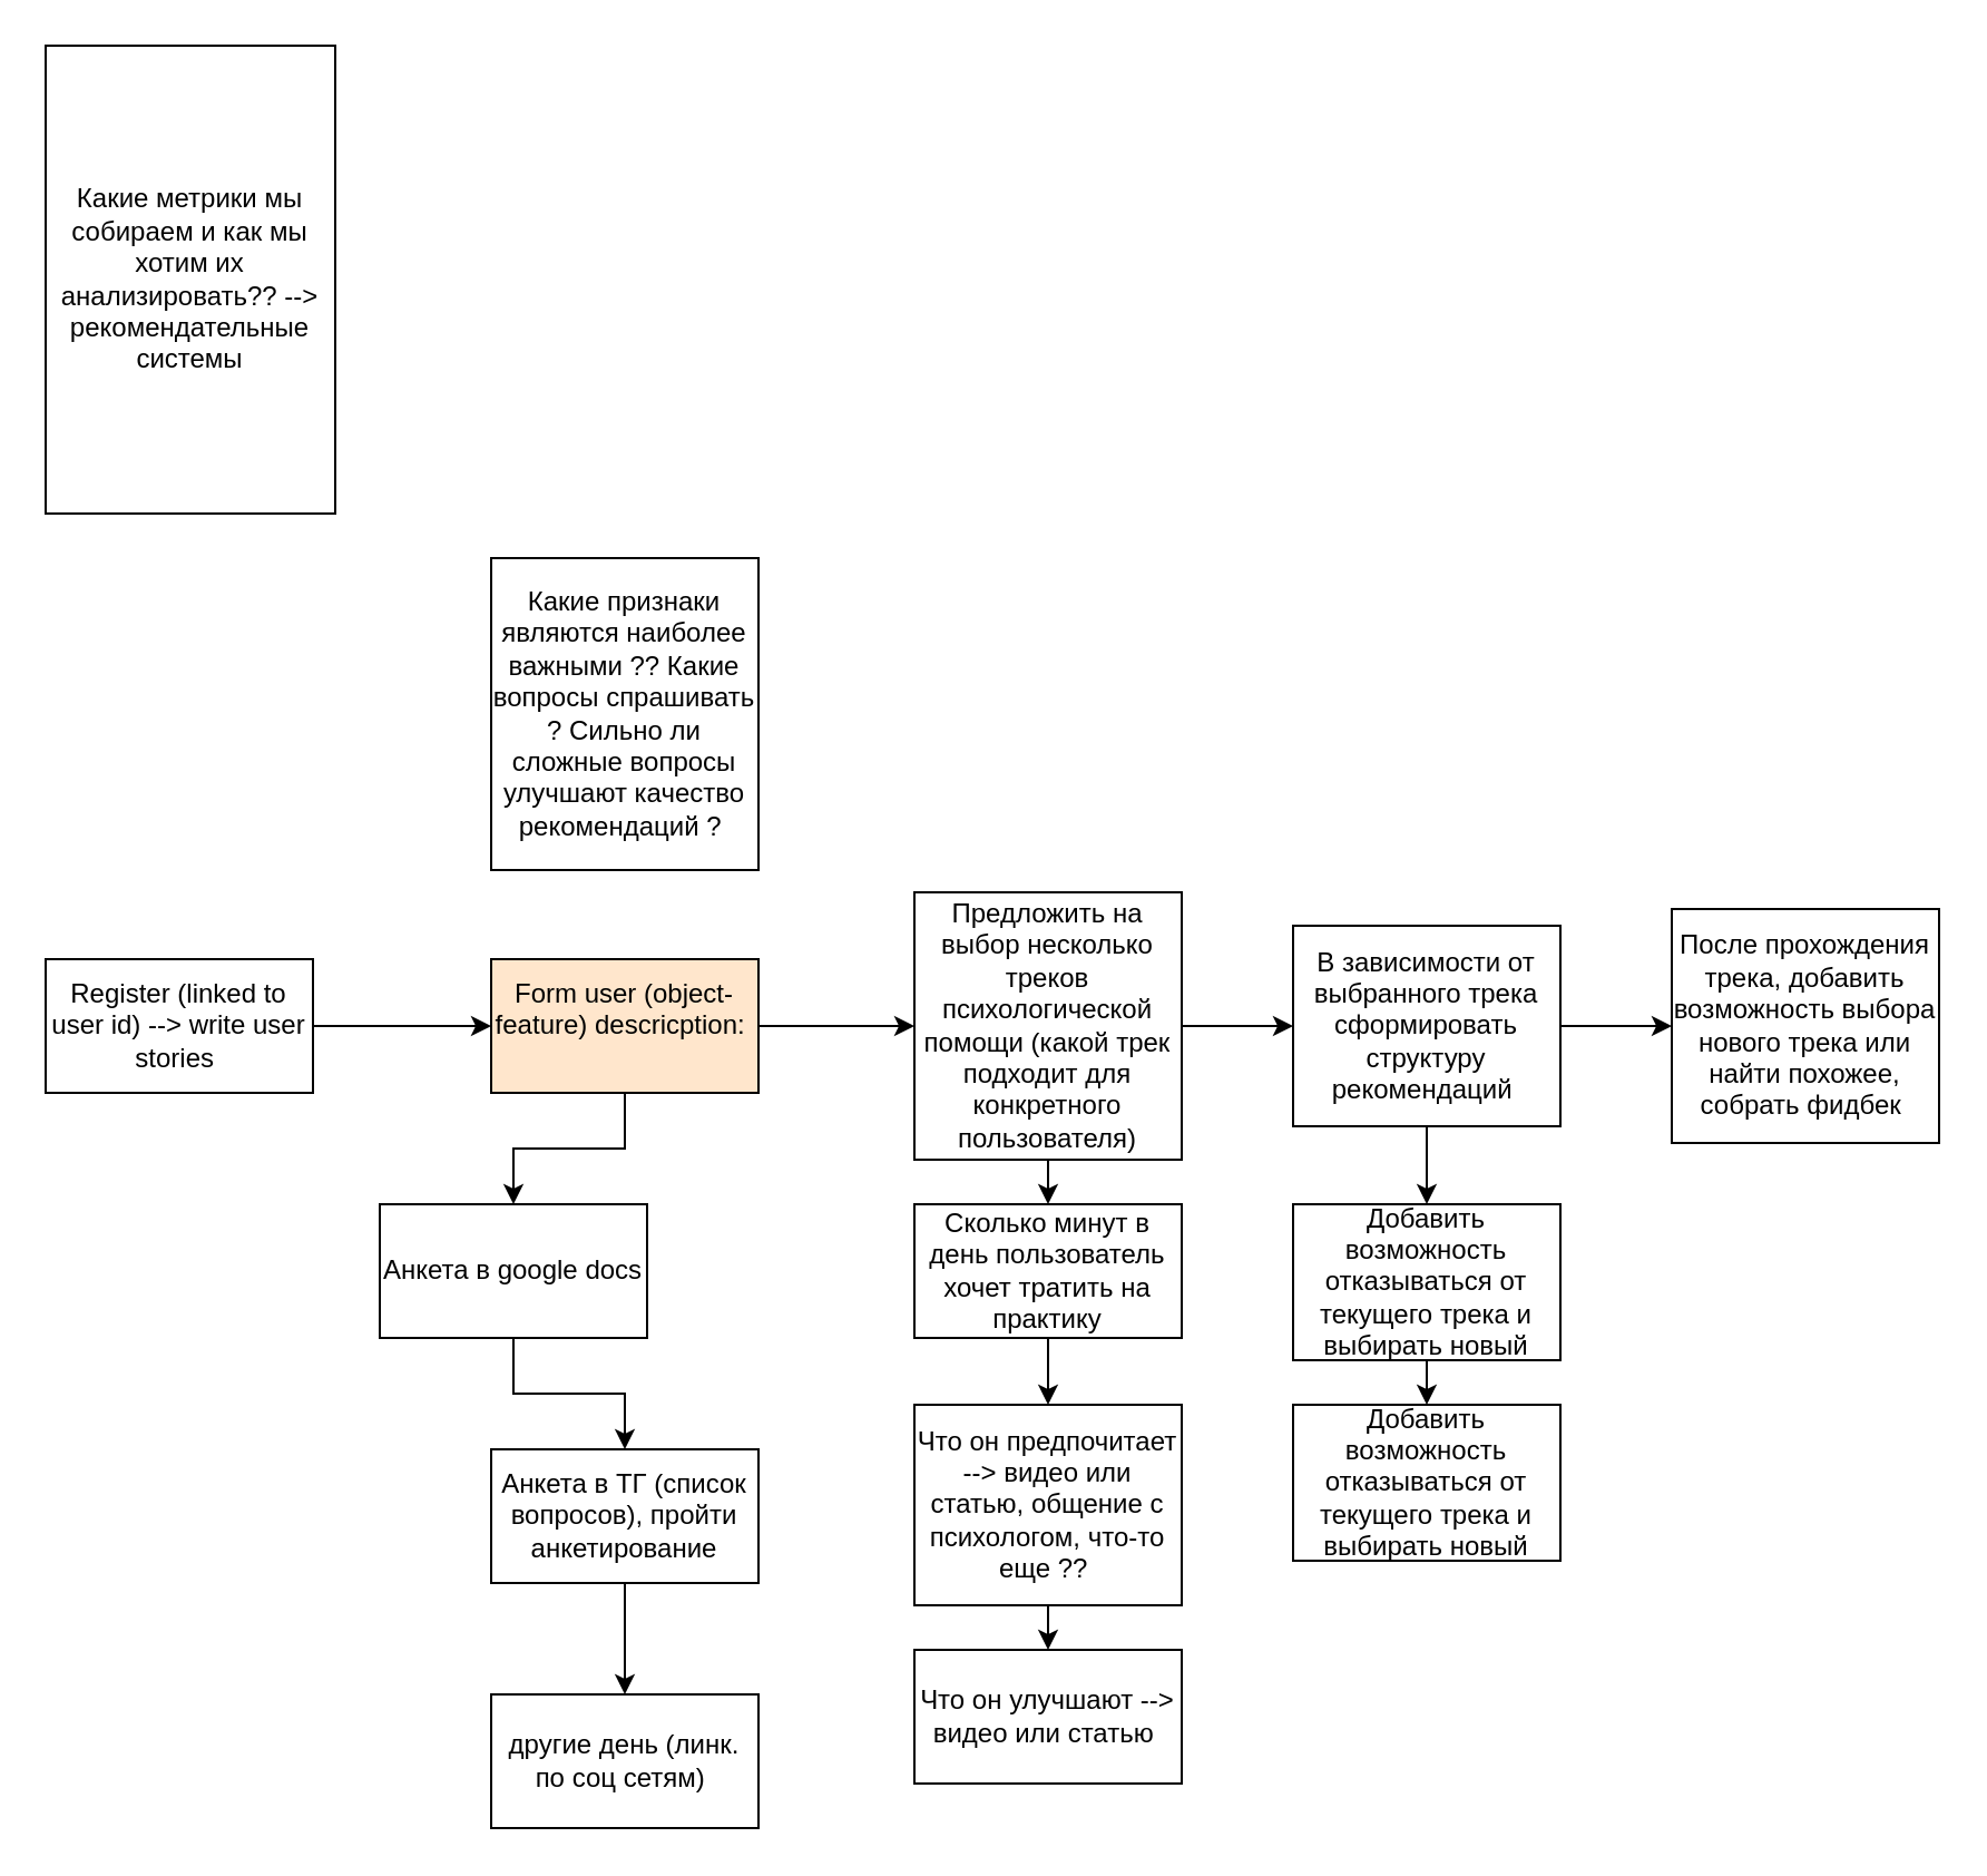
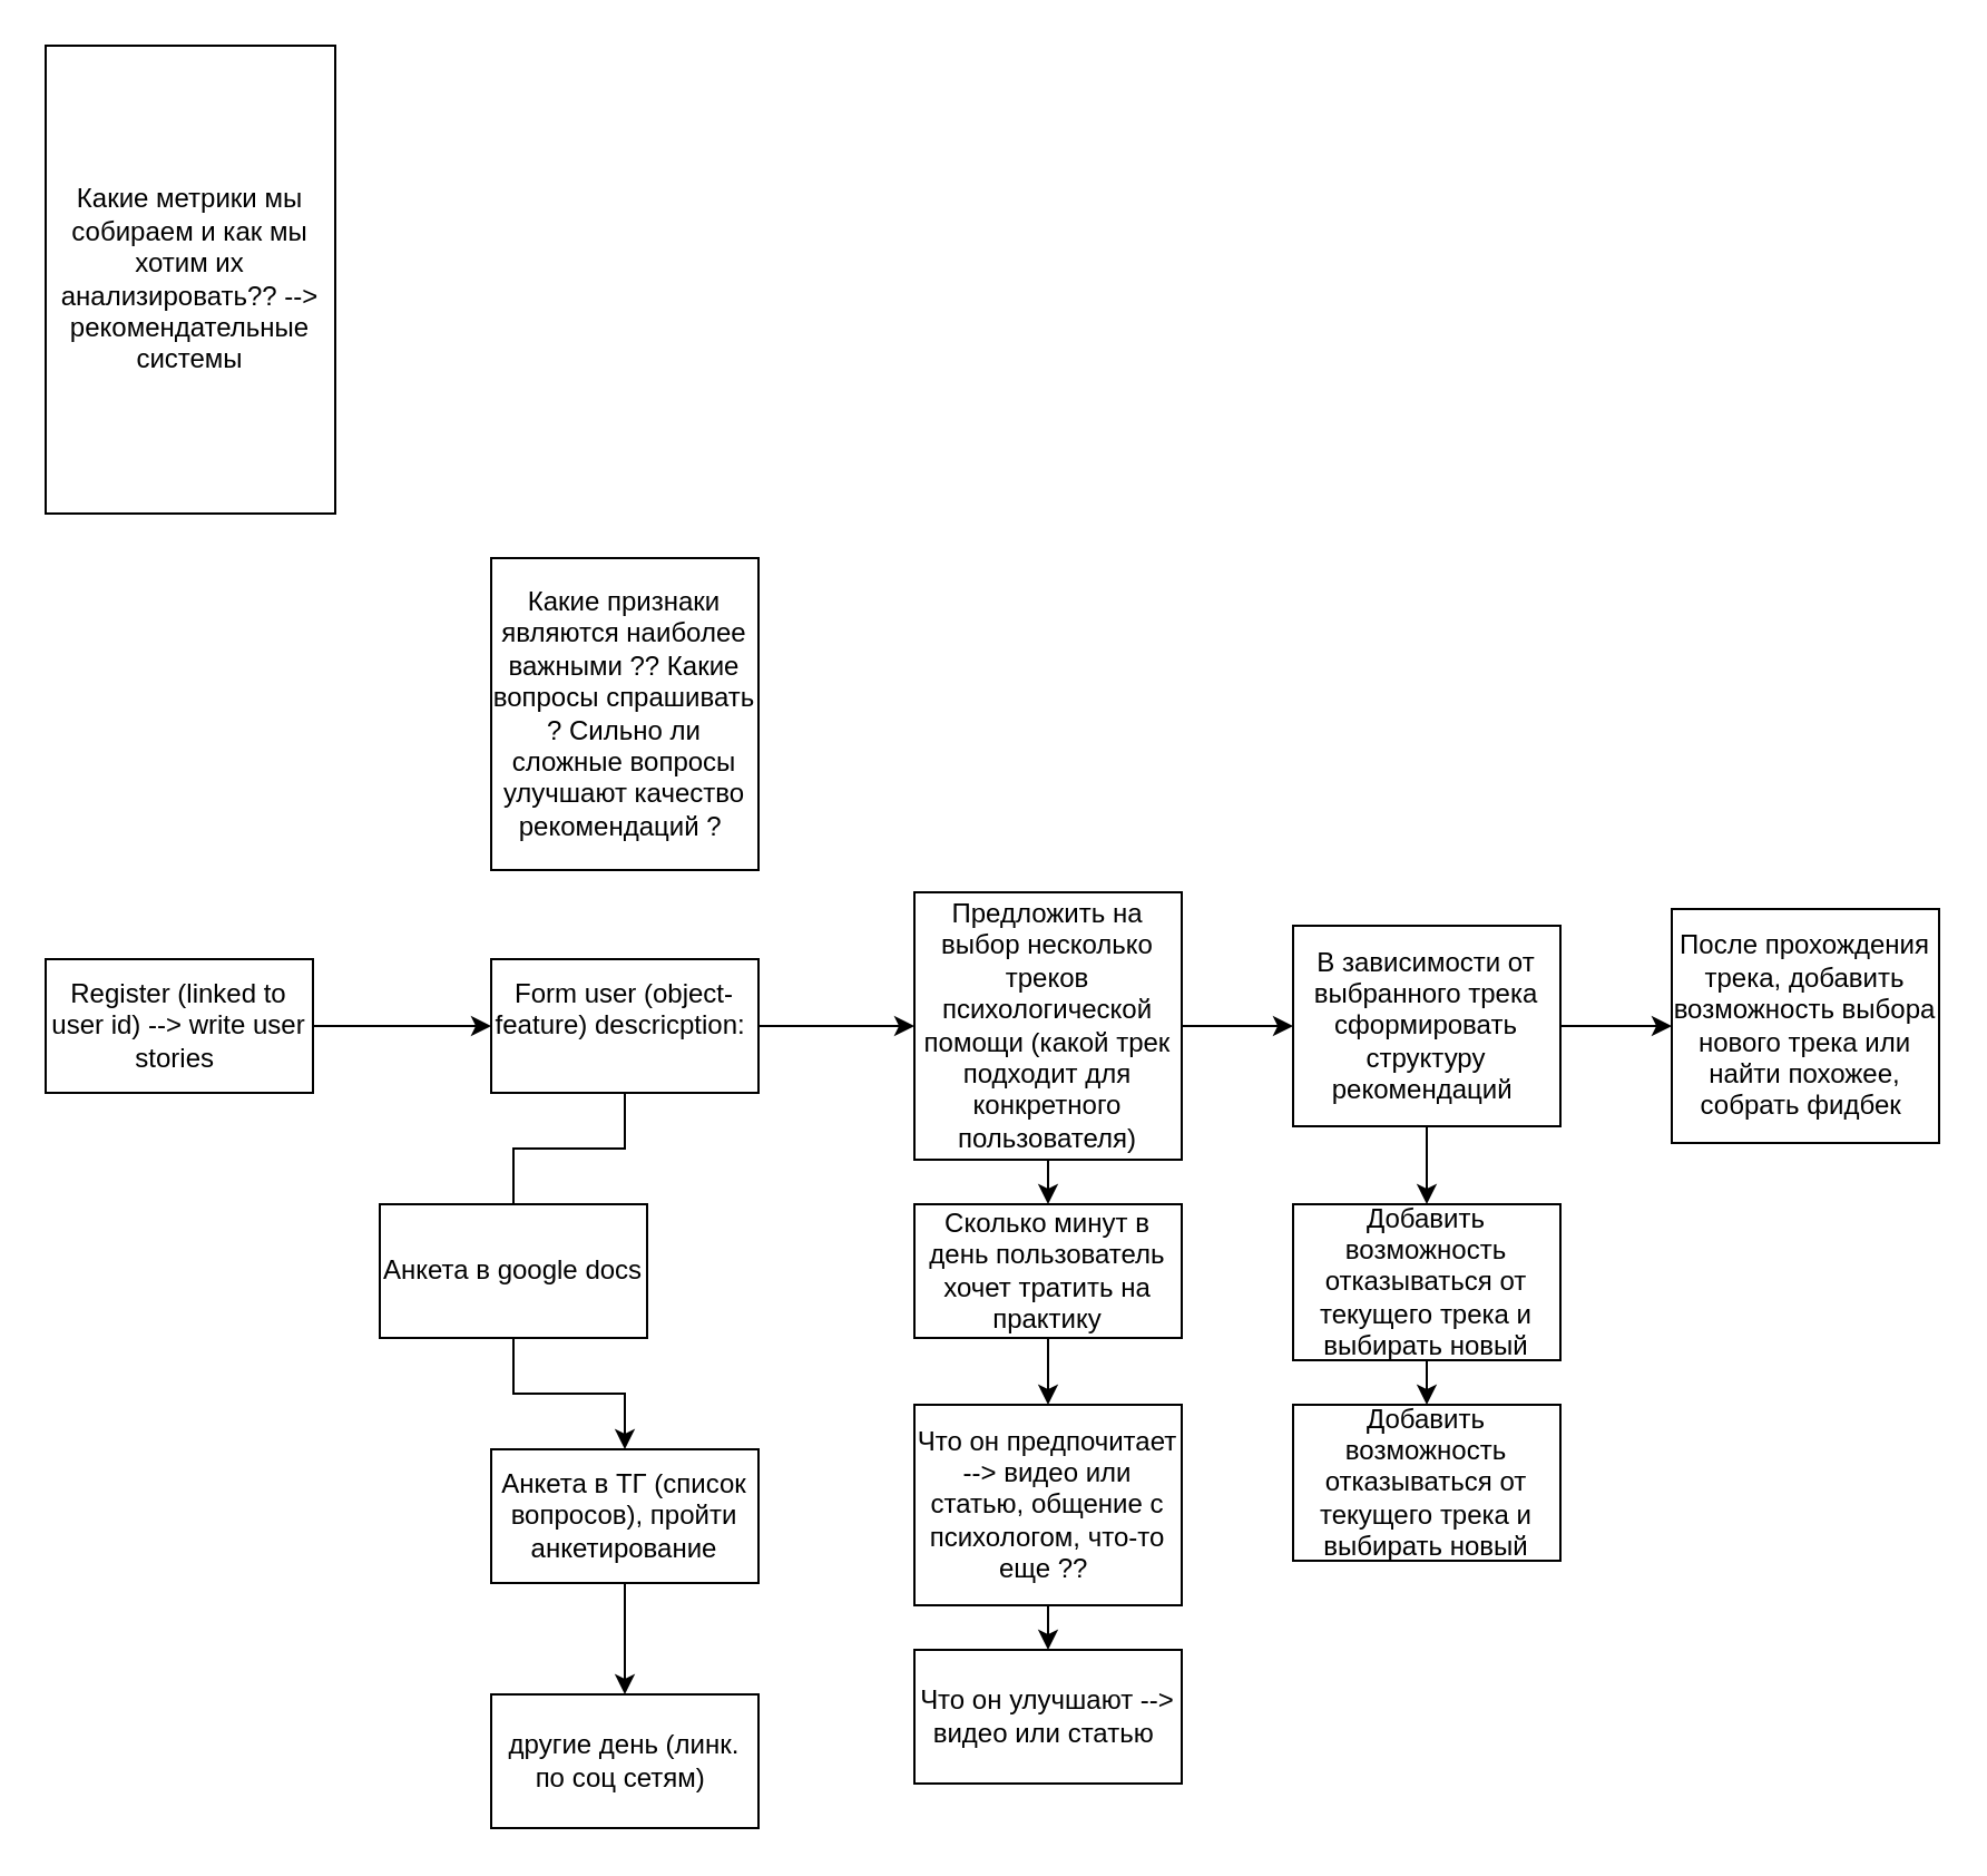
  <mxCell id="0" />
  <mxCell id="1" parent="0" />
  <mxCell id="2" style="edgeStyle=orthogonalEdgeStyle;rounded=0;orthogonalLoop=1;jettySize=auto;html=1;entryX=0;entryY=0.5;entryDx=0;entryDy=0;" edge="1" parent="1" source="3" target="6"><mxGeometry relative="1" as="geometry" /></mxCell>
  <mxCell id="3" value="Register (linked to user id) --&amp;gt; write user stories&amp;nbsp;" style="rounded=0;whiteSpace=wrap;html=1;" vertex="1" parent="1"><mxGeometry x="20" y="430" width="120" height="60" as="geometry" /></mxCell>
- <mxCell id="4" style="edgeStyle=orthogonalEdgeStyle;rounded=0;orthogonalLoop=1;jettySize=auto;html=1;exitX=0.5;exitY=1;exitDx=0;exitDy=0;entryX=0.5;entryY=0;entryDx=0;entryDy=0;" edge="1" parent="1" source="6" target="11"><mxGeometry relative="1" as="geometry" /></mxCell>
+ <mxCell id="4" style="edgeStyle=orthogonalEdgeStyle;rounded=0;orthogonalLoop=1;jettySize=auto;html=1;exitX=0.5;exitY=1;exitDx=0;exitDy=0;entryX=0.5;entryY=0;entryDx=0;entryDy=0;endArrow=none;" edge="1" parent="1" source="6" target="11"><mxGeometry relative="1" as="geometry" /></mxCell>
  <mxCell id="5" style="edgeStyle=orthogonalEdgeStyle;rounded=0;orthogonalLoop=1;jettySize=auto;html=1;entryX=0;entryY=0.5;entryDx=0;entryDy=0;" edge="1" parent="1" source="6" target="9"><mxGeometry relative="1" as="geometry" /></mxCell>
- <mxCell id="6" value="Form user (object-feature) descricption:&amp;nbsp;&lt;br&gt;&amp;nbsp;" style="rounded=0;whiteSpace=wrap;html=1;fillColor=#ffe6cc;" vertex="1" parent="1"><mxGeometry x="220" y="430" width="120" height="60" as="geometry" /></mxCell>
+ <mxCell id="6" value="Form user (object-feature) descricption:&amp;nbsp;&lt;br&gt;&amp;nbsp;" style="rounded=0;whiteSpace=wrap;html=1;" vertex="1" parent="1"><mxGeometry x="220" y="430" width="120" height="60" as="geometry" /></mxCell>
  <mxCell id="7" style="edgeStyle=orthogonalEdgeStyle;rounded=0;orthogonalLoop=1;jettySize=auto;html=1;exitX=1;exitY=0.5;exitDx=0;exitDy=0;entryX=0;entryY=0.5;entryDx=0;entryDy=0;" edge="1" parent="1" source="9" target="18"><mxGeometry relative="1" as="geometry" /></mxCell>
  <mxCell id="8" style="edgeStyle=orthogonalEdgeStyle;rounded=0;orthogonalLoop=1;jettySize=auto;html=1;exitX=0.5;exitY=1;exitDx=0;exitDy=0;entryX=0.5;entryY=0;entryDx=0;entryDy=0;" edge="1" parent="1" source="9" target="20"><mxGeometry relative="1" as="geometry" /></mxCell>
  <mxCell id="9" value="Предложить на выбор несколько треков психологической помощи (какой трек подходит для конкретного пользователя)" style="rounded=0;whiteSpace=wrap;html=1;" vertex="1" parent="1"><mxGeometry x="410" y="400" width="120" height="120" as="geometry" /></mxCell>
  <mxCell id="10" value="" style="edgeStyle=orthogonalEdgeStyle;rounded=0;orthogonalLoop=1;jettySize=auto;html=1;" edge="1" parent="1" source="11" target="13"><mxGeometry relative="1" as="geometry" /></mxCell>
  <mxCell id="11" value="Анкета в google docs" style="rounded=0;whiteSpace=wrap;html=1;" vertex="1" parent="1"><mxGeometry x="170" y="540" width="120" height="60" as="geometry" /></mxCell>
  <mxCell id="12" style="edgeStyle=orthogonalEdgeStyle;rounded=0;orthogonalLoop=1;jettySize=auto;html=1;exitX=0.5;exitY=1;exitDx=0;exitDy=0;entryX=0.5;entryY=0;entryDx=0;entryDy=0;" edge="1" parent="1" source="13" target="14"><mxGeometry relative="1" as="geometry" /></mxCell>
  <mxCell id="13" value="Анкета в ТГ (список вопросов), пройти анкетирование" style="rounded=0;whiteSpace=wrap;html=1;" vertex="1" parent="1"><mxGeometry x="220" y="650" width="120" height="60" as="geometry" /></mxCell>
  <mxCell id="14" value="другие день (линк. по соц сетям)&amp;nbsp;" style="rounded=0;whiteSpace=wrap;html=1;" vertex="1" parent="1"><mxGeometry x="220" y="760" width="120" height="60" as="geometry" /></mxCell>
  <mxCell id="15" value="Какие признаки являются наиболее важными ?? Какие вопросы спрашивать ? Сильно ли сложные вопросы улучшают качество рекомендаций ?&amp;nbsp;" style="rounded=0;whiteSpace=wrap;html=1;" vertex="1" parent="1"><mxGeometry x="220" y="250" width="120" height="140" as="geometry" /></mxCell>
  <mxCell id="16" style="edgeStyle=orthogonalEdgeStyle;rounded=0;orthogonalLoop=1;jettySize=auto;html=1;entryX=0;entryY=0.5;entryDx=0;entryDy=0;" edge="1" parent="1" source="18" target="27"><mxGeometry relative="1" as="geometry" /></mxCell>
  <mxCell id="17" style="edgeStyle=orthogonalEdgeStyle;rounded=0;orthogonalLoop=1;jettySize=auto;html=1;exitX=0.5;exitY=1;exitDx=0;exitDy=0;entryX=0.5;entryY=0;entryDx=0;entryDy=0;" edge="1" parent="1" source="18" target="25"><mxGeometry relative="1" as="geometry" /></mxCell>
  <mxCell id="18" value="В зависимости от выбранного трека сформировать структуру рекомендаций&amp;nbsp;" style="rounded=0;whiteSpace=wrap;html=1;" vertex="1" parent="1"><mxGeometry x="580" y="415" width="120" height="90" as="geometry" /></mxCell>
  <mxCell id="19" style="edgeStyle=orthogonalEdgeStyle;rounded=0;orthogonalLoop=1;jettySize=auto;html=1;exitX=0.5;exitY=1;exitDx=0;exitDy=0;entryX=0.5;entryY=0;entryDx=0;entryDy=0;" edge="1" parent="1" source="20" target="22"><mxGeometry relative="1" as="geometry" /></mxCell>
  <mxCell id="20" value="Сколько минут в день пользователь хочет тратить на практику" style="rounded=0;whiteSpace=wrap;html=1;" vertex="1" parent="1"><mxGeometry x="410" y="540" width="120" height="60" as="geometry" /></mxCell>
  <mxCell id="21" style="edgeStyle=orthogonalEdgeStyle;rounded=0;orthogonalLoop=1;jettySize=auto;html=1;exitX=0.5;exitY=1;exitDx=0;exitDy=0;entryX=0.5;entryY=0;entryDx=0;entryDy=0;" edge="1" parent="1" source="22" target="23"><mxGeometry relative="1" as="geometry" /></mxCell>
  <mxCell id="22" value="Что он предпочитает --&amp;gt; видео или статью, общение с психологом, что-то еще ??&amp;nbsp;" style="rounded=0;whiteSpace=wrap;html=1;" vertex="1" parent="1"><mxGeometry x="410" y="630" width="120" height="90" as="geometry" /></mxCell>
  <mxCell id="23" value="Что он улучшают --&amp;gt; видео или статью&amp;nbsp;" style="rounded=0;whiteSpace=wrap;html=1;" vertex="1" parent="1"><mxGeometry x="410" y="740" width="120" height="60" as="geometry" /></mxCell>
  <mxCell id="24" style="edgeStyle=orthogonalEdgeStyle;rounded=0;orthogonalLoop=1;jettySize=auto;html=1;exitX=0.5;exitY=1;exitDx=0;exitDy=0;entryX=0.5;entryY=0;entryDx=0;entryDy=0;" edge="1" parent="1" source="25" target="26"><mxGeometry relative="1" as="geometry" /></mxCell>
  <mxCell id="25" value="Добавить возможность отказываться от текущего трека и выбирать новый" style="rounded=0;whiteSpace=wrap;html=1;" vertex="1" parent="1"><mxGeometry x="580" y="540" width="120" height="70" as="geometry" /></mxCell>
  <mxCell id="26" value="Добавить возможность отказываться от текущего трека и выбирать новый" style="rounded=0;whiteSpace=wrap;html=1;" vertex="1" parent="1"><mxGeometry x="580" y="630" width="120" height="70" as="geometry" /></mxCell>
  <mxCell id="27" value="После прохождения трека, добавить возможность выбора нового трека или найти похожее, собрать фидбек&amp;nbsp;" style="rounded=0;whiteSpace=wrap;html=1;" vertex="1" parent="1"><mxGeometry x="750" y="407.5" width="120" height="105" as="geometry" /></mxCell>
  <mxCell id="28" value="Какие метрики мы собираем и как мы хотим их анализировать?? --&amp;gt; рекомендательные системы" style="rounded=0;whiteSpace=wrap;html=1;" vertex="1" parent="1"><mxGeometry x="20" y="20" width="130" height="210" as="geometry" /></mxCell>
